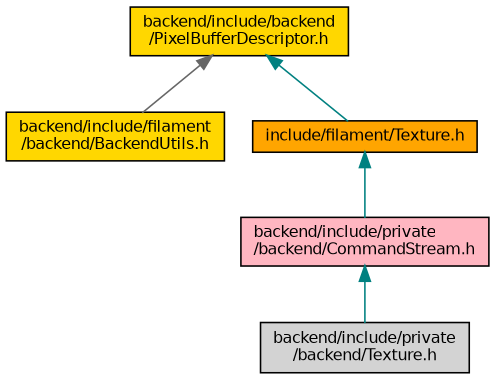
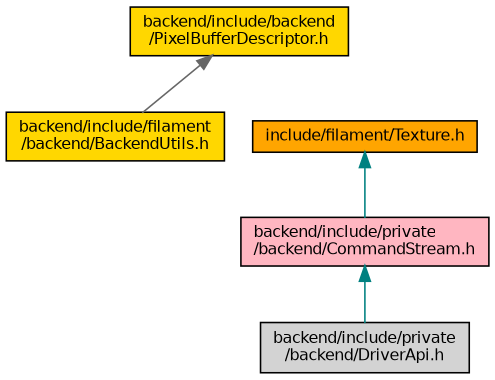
  digraph {
    node [color=black fillcolor=gold fontname=Helvetica fontsize=10 shape=record style=filled]
    edge [color=teal dir=back fontname=Helvetica fontsize=10 labelfontname=Helvetica labelfontsize=10 style=solid]
    n1 [fontcolor=black height=0.2 label="backend/include/backend\l/PixelBufferDescriptor.h" width=0.4]
    n2 [height=0.2 label="backend/include/filament\l/backend/BackendUtils.h" width=0.4]
    n3 [fillcolor=orange height=0.2 label="include/filament/Texture.h" width=0.4]
    n4 [fillcolor=lightpink height=0.2 label="backend/include/private\l/backend/CommandStream.h" width=0.4]
-   n5 [fillcolor=lightgrey height=0.2 label="backend/include/private\l/backend/Texture.h" width=0.4]
+   n5 [fillcolor=lightgrey height=0.2 label="backend/include/private\l/backend/DriverApi.h" width=0.4]
    n1 -> n2 [color=gray40]
-   n1 -> n3
    n3 -> n4
    n4 -> n5
  }
